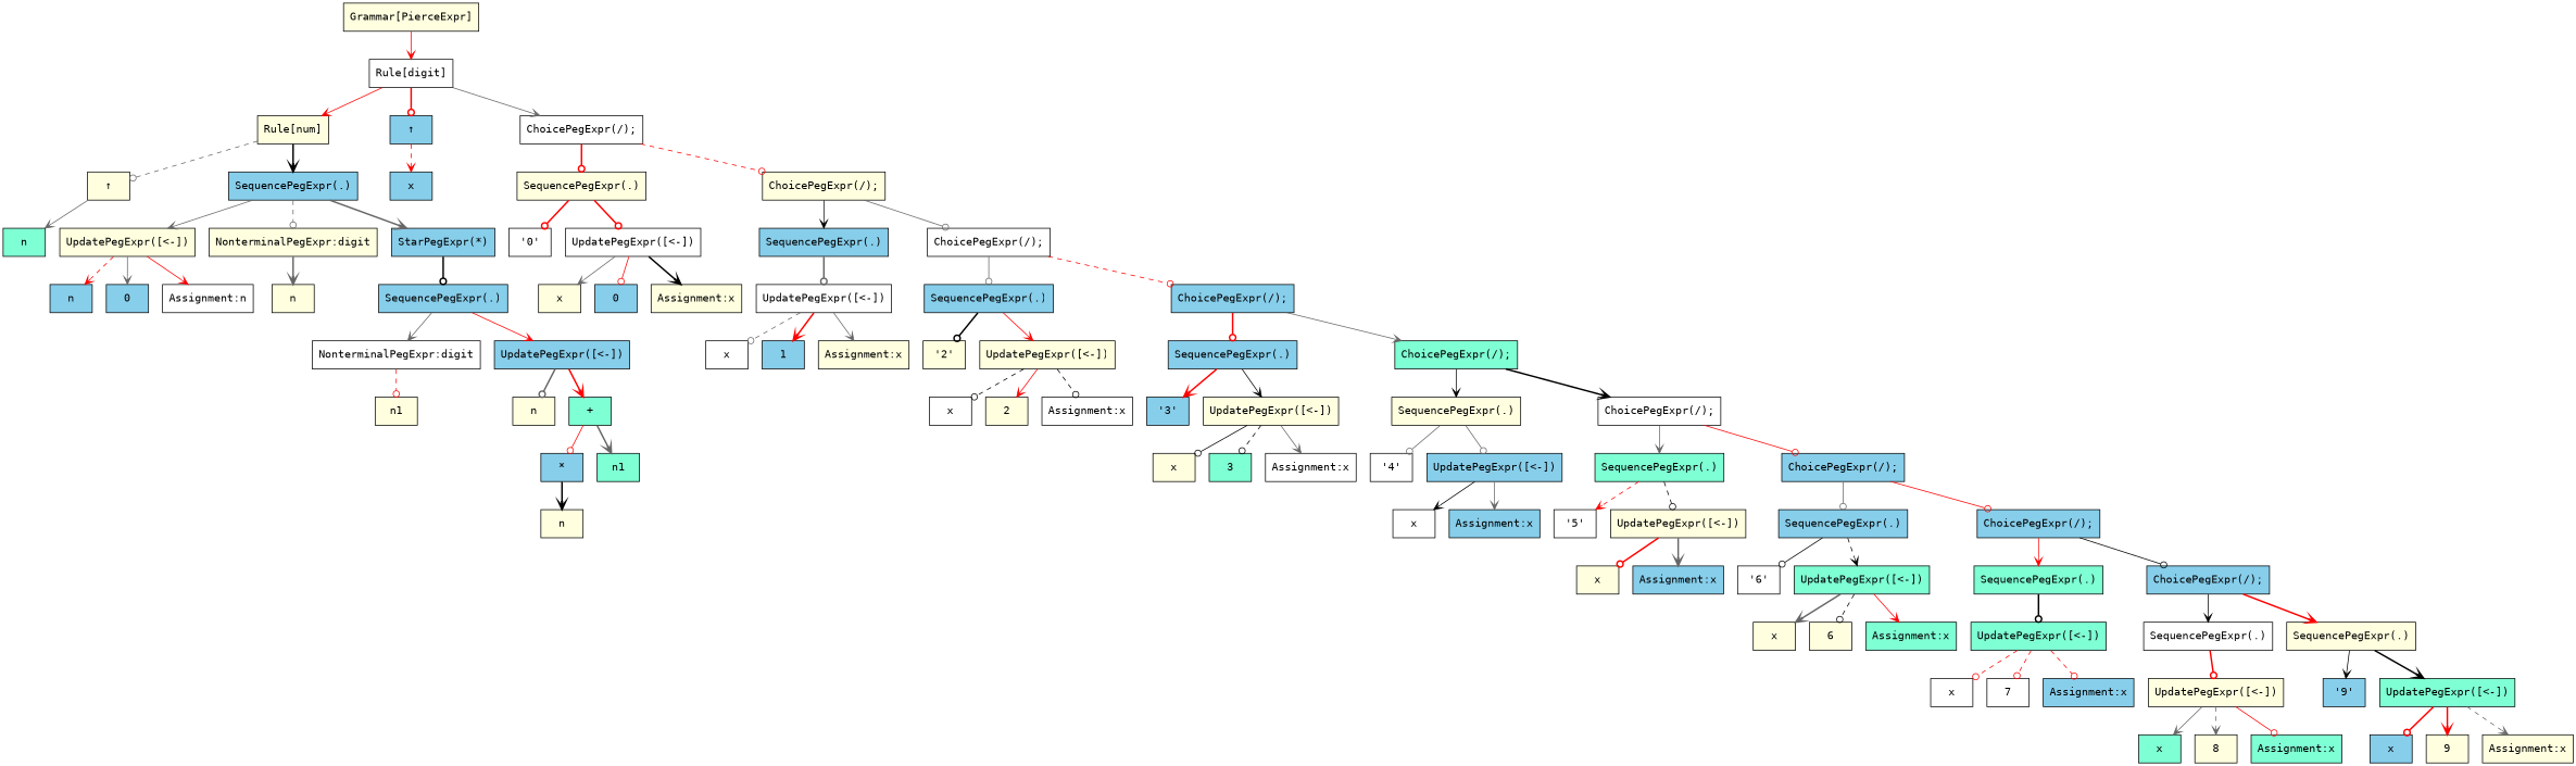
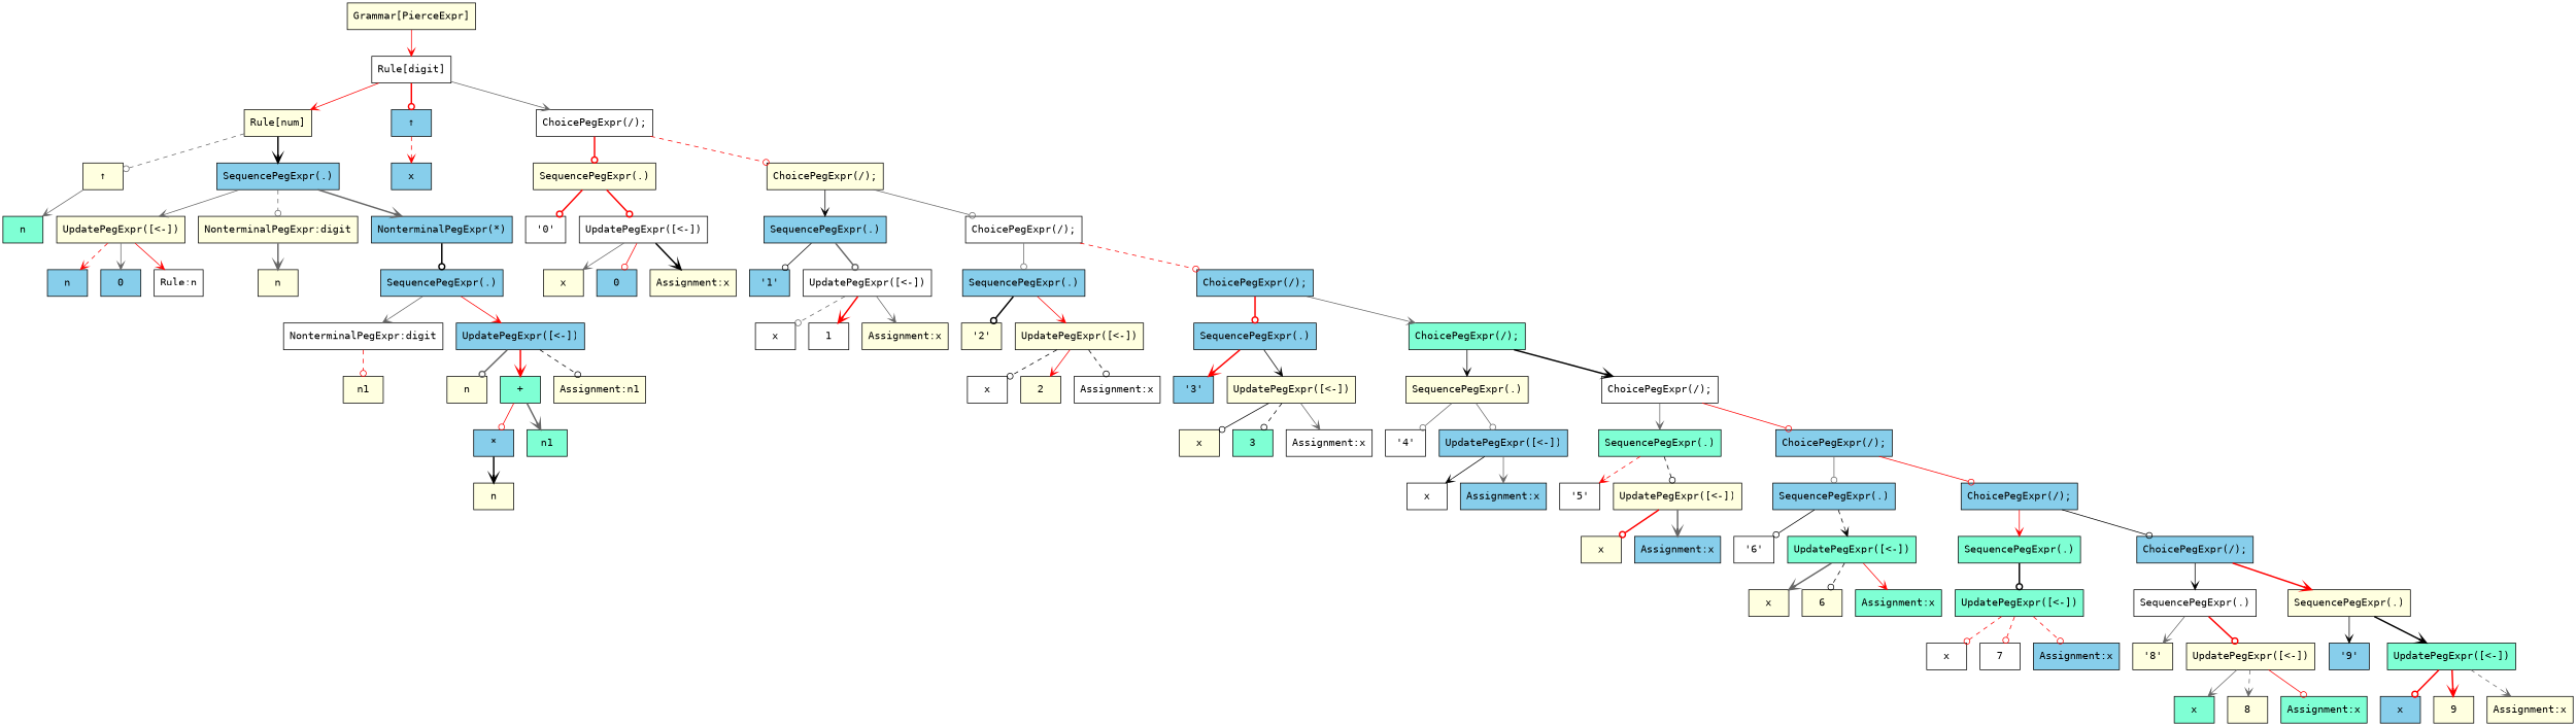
  digraph {
    fontname="DejaVu Sans Mono"
    node [fillcolor=lightyellow fontname="DejaVu Sans Mono" shape=box style=filled]
    edge [arrowhead=vee color=red fontname="DejaVu Sans Mono" style=solid]
    n1 [label="Grammar[PierceExpr]"]
    n2 [fillcolor=white label="Rule[digit]"]
    n3 [label="Rule[num]"]
    n4 [label="↑"]
    n5 [fillcolor=skyblue label="SequencePegExpr(.)"]
    n6 [fillcolor=skyblue label="↑"]
    n7 [fillcolor=white label="ChoicePegExpr(/);"]
    n8 [fillcolor=aquamarine label=n]
    n9 [label="UpdatePegExpr([<-])"]
    n10 [label="NonterminalPegExpr:digit"]
-   n11 [fillcolor=skyblue label="StarPegExpr(*)"]
+   n11 [fillcolor=skyblue label="NonterminalPegExpr(*)"]
    n12 [fillcolor=skyblue label=n]
    n13 [fillcolor=skyblue label=0]
-   n14 [fillcolor=white label="Assignment:n"]
+   n14 [fillcolor=white label="Rule:n"]
    n15 [label=n]
    n16 [fillcolor=skyblue label="SequencePegExpr(.)"]
    n17 [fillcolor=white label="NonterminalPegExpr:digit"]
    n18 [fillcolor=skyblue label="UpdatePegExpr([<-])"]
    n19 [label=n1]
    n20 [label=n]
    n21 [fillcolor=aquamarine label="+"]
+   n22 [label="Assignment:n1"]
    n23 [fillcolor=skyblue label="*"]
    n24 [fillcolor=aquamarine label=n1]
    n25 [label=n]
    n26 [fillcolor=skyblue label=x]
    n27 [label="SequencePegExpr(.)"]
    n28 [label="ChoicePegExpr(/);"]
    n29 [fillcolor=white label="'0'"]
    n30 [fillcolor=white label="UpdatePegExpr([<-])"]
    n31 [fillcolor=skyblue label="SequencePegExpr(.)"]
    n32 [fillcolor=white label="ChoicePegExpr(/);"]
    n33 [label=x]
    n34 [fillcolor=skyblue label=0]
    n35 [label="Assignment:x"]
+   n36 [fillcolor=skyblue label="'1'"]
    n37 [fillcolor=white label="UpdatePegExpr([<-])"]
    n38 [fillcolor=skyblue label="SequencePegExpr(.)"]
    n39 [fillcolor=skyblue label="ChoicePegExpr(/);"]
    n40 [fillcolor=white label=x]
-   n41 [fillcolor=skyblue label=1]
+   n41 [fillcolor=white label=1]
    n42 [label="Assignment:x"]
    n43 [label="'2'"]
    n44 [label="UpdatePegExpr([<-])"]
    n45 [fillcolor=skyblue label="SequencePegExpr(.)"]
    n46 [fillcolor=aquamarine label="ChoicePegExpr(/);"]
    n47 [fillcolor=white label=x]
    n48 [label=2]
    n49 [fillcolor=white label="Assignment:x"]
    n50 [fillcolor=skyblue label="'3'"]
    n51 [label="UpdatePegExpr([<-])"]
    n52 [label="SequencePegExpr(.)"]
    n53 [fillcolor=white label="ChoicePegExpr(/);"]
    n54 [label=x]
    n55 [fillcolor=aquamarine label=3]
    n56 [fillcolor=white label="Assignment:x"]
    n57 [fillcolor=white label="'4'"]
    n58 [fillcolor=skyblue label="UpdatePegExpr([<-])"]
    n59 [fillcolor=aquamarine label="SequencePegExpr(.)"]
    n60 [fillcolor=skyblue label="ChoicePegExpr(/);"]
    n61 [fillcolor=white label=x]
    n62 [fillcolor=skyblue label="Assignment:x"]
    n63 [fillcolor=white label="'5'"]
    n64 [label="UpdatePegExpr([<-])"]
    n65 [fillcolor=skyblue label="SequencePegExpr(.)"]
    n66 [fillcolor=skyblue label="ChoicePegExpr(/);"]
    n67 [label=x]
    n68 [fillcolor=skyblue label="Assignment:x"]
    n69 [fillcolor=white label="'6'"]
    n70 [fillcolor=aquamarine label="UpdatePegExpr([<-])"]
    n71 [fillcolor=aquamarine label="SequencePegExpr(.)"]
    n72 [fillcolor=skyblue label="ChoicePegExpr(/);"]
    n73 [label=x]
    n74 [label=6]
    n75 [fillcolor=aquamarine label="Assignment:x"]
    n76 [fillcolor=aquamarine label="UpdatePegExpr([<-])"]
    n77 [fillcolor=white label="SequencePegExpr(.)"]
    n78 [label="SequencePegExpr(.)"]
    n79 [fillcolor=white label=x]
    n80 [fillcolor=white label=7]
    n81 [fillcolor=skyblue label="Assignment:x"]
+   n82 [label="'8'"]
    n83 [label="UpdatePegExpr([<-])"]
    n84 [fillcolor=skyblue label="'9'"]
    n85 [fillcolor=aquamarine label="UpdatePegExpr([<-])"]
    n86 [fillcolor=aquamarine label=x]
    n87 [label=8]
    n88 [fillcolor=aquamarine label="Assignment:x"]
    n89 [fillcolor=skyblue label=x]
    n90 [label=9]
    n91 [label="Assignment:x"]
    n1 -> n2
    n2 -> n3
    n2 -> n6 [arrowhead=odot style=bold]
    n2 -> n7 [color=gray40]
    n3 -> n4 [arrowhead=odot color=gray40 style=dashed]
    n3 -> n5 [color=black style=bold]
    n4 -> n8 [color=gray40]
    n5 -> n9 [color=gray40]
    n5 -> n10 [arrowhead=odot color=gray40 style=dashed]
    n5 -> n11 [color=gray40 style=bold]
    n6 -> n26 [style=dashed]
    n7 -> n27 [arrowhead=odot style=bold]
    n7 -> n28 [arrowhead=odot style=dashed]
    n9 -> n12 [style=dashed]
    n9 -> n13 [color=gray40]
    n9 -> n14
    n10 -> n15 [color=gray40 style=bold]
    n11 -> n16 [arrowhead=odot color=black style=bold]
    n16 -> n17 [color=gray40]
    n16 -> n18
    n17 -> n19 [arrowhead=odot style=dashed]
    n18 -> n20 [arrowhead=odot color=gray40 style=bold]
    n18 -> n21 [style=bold]
+   n18 -> n22 [arrowhead=odot color=black style=dashed]
    n21 -> n23 [arrowhead=odot]
    n21 -> n24 [color=gray40 style=bold]
    n23 -> n25 [color=black style=bold]
    n27 -> n29 [arrowhead=odot style=bold]
    n27 -> n30 [arrowhead=odot style=bold]
    n28 -> n31 [color=black]
    n28 -> n32 [arrowhead=odot color=gray40]
    n30 -> n33 [color=gray40]
    n30 -> n34 [arrowhead=odot]
    n30 -> n35 [color=black style=bold]
+   n31 -> n36 [arrowhead=odot color=black]
    n31 -> n37 [arrowhead=odot color=gray40 style=bold]
    n32 -> n38 [arrowhead=odot color=gray40]
    n32 -> n39 [arrowhead=odot style=dashed]
    n37 -> n40 [arrowhead=odot color=gray40 style=dashed]
    n37 -> n41 [style=bold]
    n37 -> n42 [color=gray40]
    n38 -> n43 [arrowhead=odot color=black style=bold]
    n38 -> n44
    n39 -> n45 [arrowhead=odot style=bold]
    n39 -> n46 [color=gray40]
    n44 -> n47 [arrowhead=odot color=black style=dashed]
    n44 -> n48
    n44 -> n49 [arrowhead=odot color=black style=dashed]
    n45 -> n50 [style=bold]
    n45 -> n51 [color=black]
    n46 -> n52 [color=black]
    n46 -> n53 [color=black style=bold]
    n51 -> n54 [arrowhead=odot color=black]
    n51 -> n55 [arrowhead=odot color=black style=dashed]
    n51 -> n56 [color=gray40]
    n52 -> n57 [arrowhead=odot color=gray40]
    n52 -> n58 [arrowhead=odot color=gray40]
    n53 -> n59 [color=gray40]
    n53 -> n60 [arrowhead=odot]
    n58 -> n61 [color=black]
    n58 -> n62 [color=gray40]
    n59 -> n63 [style=dashed]
    n59 -> n64 [arrowhead=odot color=black style=dashed]
    n60 -> n65 [arrowhead=odot color=gray40]
    n60 -> n66 [arrowhead=odot]
    n64 -> n67 [arrowhead=odot style=bold]
    n64 -> n68 [color=gray40 style=bold]
    n65 -> n69 [arrowhead=odot color=black]
    n65 -> n70 [color=black style=dashed]
    n66 -> n71
    n66 -> n72 [arrowhead=odot color=black]
    n70 -> n73 [color=gray40 style=bold]
    n70 -> n74 [arrowhead=odot color=black style=dashed]
    n70 -> n75
    n71 -> n76 [arrowhead=odot color=black style=bold]
    n72 -> n77 [color=black]
    n72 -> n78 [style=bold]
    n76 -> n79 [arrowhead=odot style=dashed]
    n76 -> n80 [arrowhead=odot style=dashed]
    n76 -> n81 [arrowhead=odot style=dashed]
+   n77 -> n82 [color=gray40]
    n77 -> n83 [arrowhead=odot style=bold]
    n78 -> n84 [color=black]
    n78 -> n85 [color=black style=bold]
    n83 -> n86 [color=gray40]
    n83 -> n87 [color=gray40 style=dashed]
    n83 -> n88 [arrowhead=odot]
    n85 -> n89 [arrowhead=odot style=bold]
    n85 -> n90 [style=bold]
    n85 -> n91 [color=gray40 style=dashed]
  }
